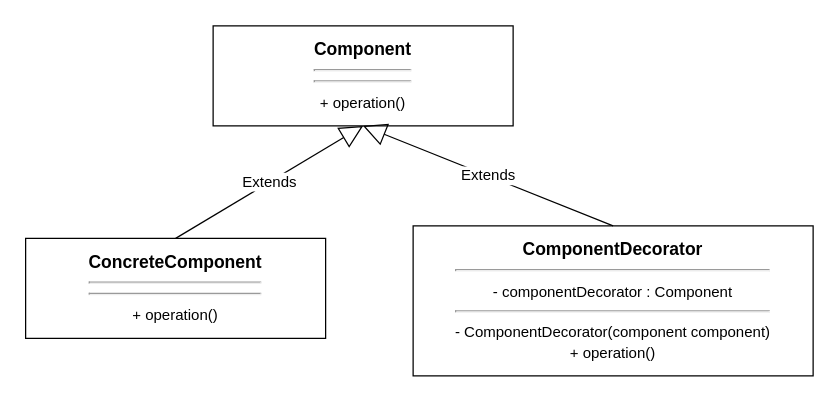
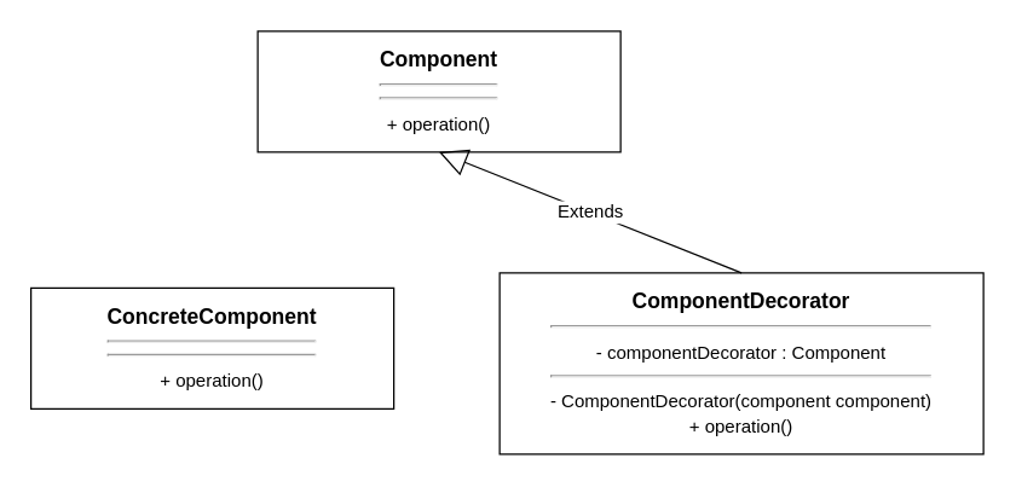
  <mxCell id="0" />
  <mxCell id="1" parent="0" />
  <mxCell id="2" value="&lt;b&gt;Component&lt;br&gt;&lt;/b&gt;&lt;hr&gt;&lt;hr style=&quot;font-size: 13px;&quot;&gt;&lt;span style=&quot;font-size: 12px;&quot;&gt;+ operation()&lt;/span&gt;" style="rounded=0;whiteSpace=wrap;html=1;fontSize=14;fontColor=#000000;fillColor=default;gradientColor=none;" parent="1" vertex="1"><mxGeometry x="170" y="20" width="240" height="80" as="geometry" /></mxCell>
  <mxCell id="3" value="&lt;b&gt;ConcreteComponent&lt;br&gt;&lt;/b&gt;&lt;hr&gt;&lt;hr style=&quot;font-size: 13px;&quot;&gt;&lt;span style=&quot;font-size: 12px;&quot;&gt;+ operation()&lt;/span&gt;" style="rounded=0;whiteSpace=wrap;html=1;fontSize=14;fontColor=#000000;fillColor=default;gradientColor=none;" parent="1" vertex="1"><mxGeometry x="20" y="190" width="240" height="80" as="geometry" /></mxCell>
- <mxCell id="4" value="Extends" style="endArrow=block;endSize=16;endFill=0;html=1;rounded=0;fontSize=12;fontColor=#000000;exitX=0.5;exitY=0;exitDx=0;exitDy=0;entryX=0.5;entryY=1;entryDx=0;entryDy=0;" parent="1" source="3" target="2" edge="1"><mxGeometry width="160" relative="1" as="geometry"><mxPoint x="550" y="310" as="sourcePoint" /><mxPoint x="710" y="310" as="targetPoint" /></mxGeometry></mxCell>
  <mxCell id="5" value="&lt;b&gt;ComponentDecorator&lt;br&gt;&lt;/b&gt;&lt;hr&gt;&lt;font style=&quot;font-size: 12px;&quot;&gt;- componentDecorator : Component&lt;/font&gt;&lt;br&gt;&lt;hr style=&quot;font-size: 13px;&quot;&gt;&lt;span style=&quot;font-size: 12px;&quot;&gt;- ComponentDecorator(component component)&lt;br&gt;+ operation()&lt;/span&gt;" style="rounded=0;whiteSpace=wrap;html=1;fontSize=14;fontColor=#000000;fillColor=default;gradientColor=none;" parent="1" vertex="1"><mxGeometry x="330" y="180" width="320" height="120" as="geometry" /></mxCell>
  <mxCell id="6" value="Extends" style="endArrow=block;endSize=16;endFill=0;html=1;rounded=0;fontSize=12;fontColor=#000000;exitX=0.5;exitY=0;exitDx=0;exitDy=0;" parent="1" source="5" edge="1"><mxGeometry width="160" relative="1" as="geometry"><mxPoint x="550" y="290" as="sourcePoint" /><mxPoint x="290" y="100" as="targetPoint" /></mxGeometry></mxCell>
